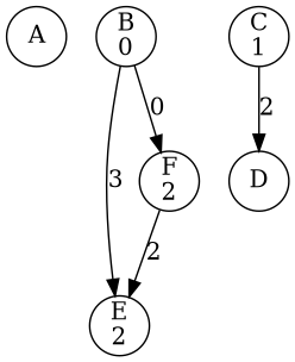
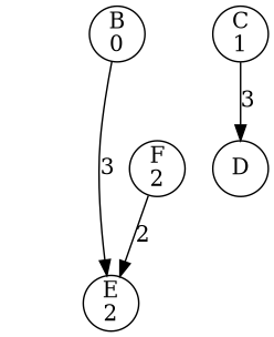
  digraph {
    node [fixedsize=true shape=circle]
-   n1 [label="A\n" width=0.5]
    n2 [label="B\n0" width=0.5]
    n3 [label="E\n2" width=0.5]
    n4 [label="F\n2" width=0.5]
    n5 [label="C\n1" width=0.5]
    n6 [label="D\n" width=0.5]
    n2 -> n3 [label=3]
-   n2 -> n4 [label=0]
    n4 -> n3 [label=2]
-   n5 -> n6 [label=2]
+   n5 -> n6 [label=3]
  }
